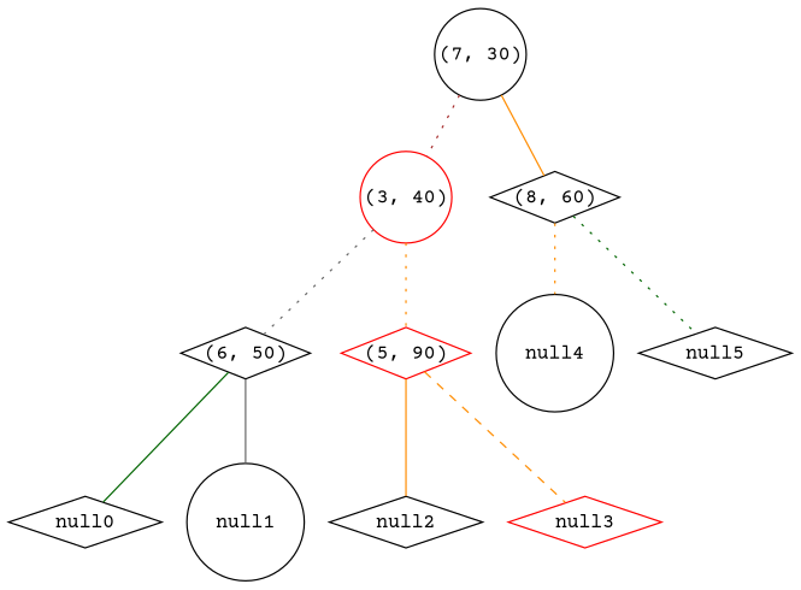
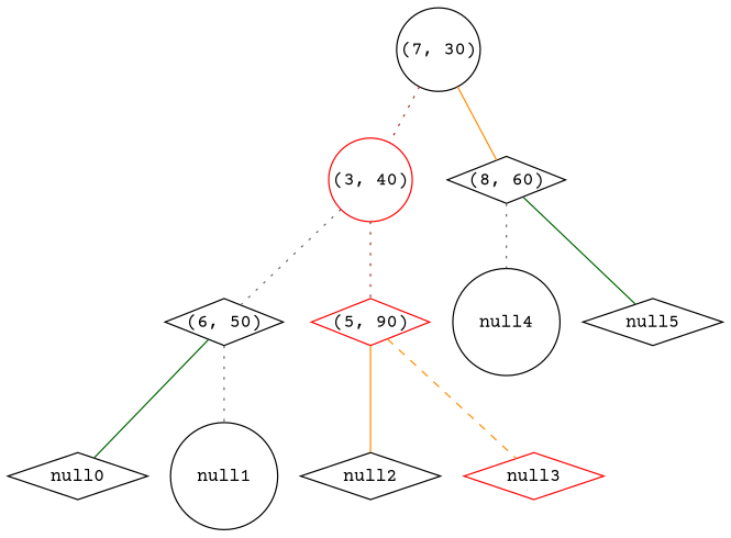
  graph {
    fontname="Courier Prime"
    rankdir=TB
    node [color=black fontname="Courier Prime" shape=diamond]
    edge [color=gray40 fontname="Courier Prime" style=dotted]
    null0 [width=0.2]
    n2 [label="(6, 50)" margin=0]
    null1 [shape=circle width=0.2]
    n4 [color=red label="(3, 40)" margin=0 shape=circle]
    n5 [color=red label="(5, 90)" margin=0]
    null2 [width=0.2]
    null3 [color=red width=0.2]
    n8 [label="(7, 30)" margin=0 shape=circle]
    n9 [label="(8, 60)" margin=0]
    null4 [shape=circle width=0.2]
    null5 [width=0.2]
    n2 -- null0 [color=darkgreen style=solid]
-   n2 -- null1 [style=solid]
+   n2 -- null1
    n4 -- n2
-   n4 -- n5 [color=darkorange]
+   n4 -- n5 [color=brown]
    n5 -- null2 [color=darkorange style=solid]
    n5 -- null3 [color=darkorange style=dashed]
    n8 -- n4 [color=brown]
    n8 -- n9 [color=darkorange style=solid]
-   n9 -- null4 [color=darkorange]
-   n9 -- null5 [color=darkgreen]
+   n9 -- null4
+   n9 -- null5 [color=darkgreen style=solid]
  }
